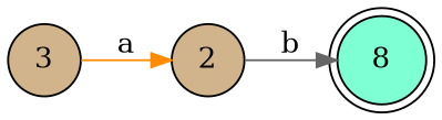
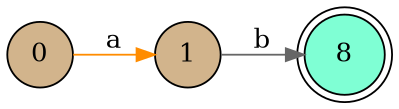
  digraph {
    rankdir=LR
    node [fillcolor=tan shape=circle style=filled]
    n1 [fillcolor=aquamarine label=8 shape=doublecircle]
-   0 [label=3]
-   1 [label=2]
+   0
+   1
    0 -> 1 [color=darkorange label=a]
    1 -> n1 [color=gray40 label=b]
  }
